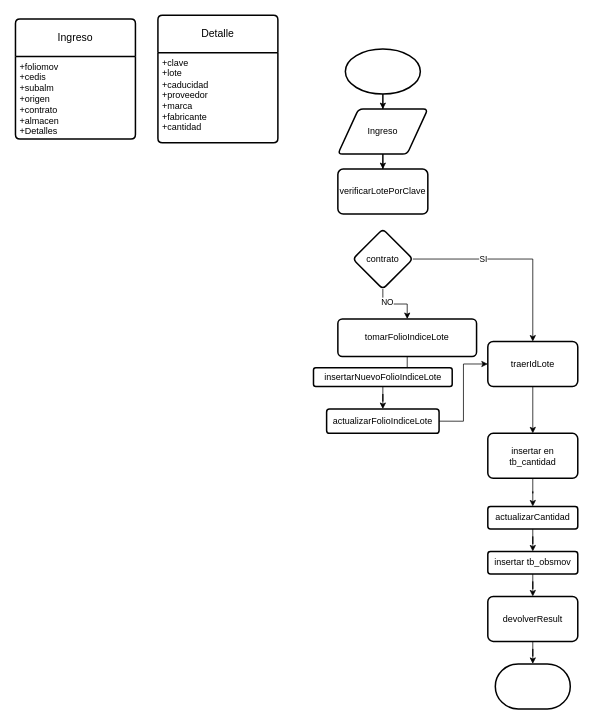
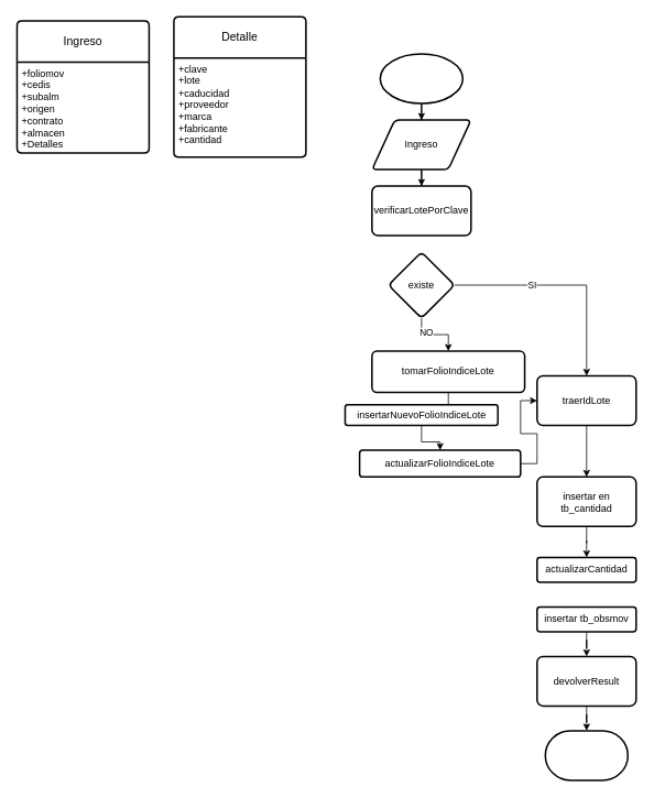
  <mxCell id="0" />
  <mxCell id="1" parent="0" />
  <mxCell id="2" value="" style="edgeStyle=orthogonalEdgeStyle;rounded=0;orthogonalLoop=1;jettySize=auto;html=1;" edge="1" parent="1" source="17" target="8"><mxGeometry relative="1" as="geometry" /></mxCell>
  <mxCell id="3" value="" style="strokeWidth=2;html=1;shape=mxgraph.flowchart.start_1;whiteSpace=wrap;" vertex="1" parent="1"><mxGeometry x="460" y="65" width="100" height="60" as="geometry" /></mxCell>
  <mxCell id="4" value="Ingreso" style="swimlane;childLayout=stackLayout;horizontal=1;startSize=50;horizontalStack=0;rounded=1;fontSize=14;fontStyle=0;strokeWidth=2;resizeParent=0;resizeLast=1;shadow=0;dashed=0;align=center;arcSize=4;whiteSpace=wrap;html=1;" vertex="1" parent="1"><mxGeometry x="20" y="25" width="160" height="160" as="geometry" /></mxCell>
  <mxCell id="5" value="+foliomov&lt;br&gt;+cedis&lt;br&gt;+subalm&lt;div&gt;+origen&lt;/div&gt;&lt;div&gt;+contrato&lt;/div&gt;&lt;div&gt;+almacen&lt;/div&gt;&lt;div&gt;+Detalles&lt;/div&gt;&lt;div&gt;&lt;br&gt;&lt;/div&gt;" style="align=left;strokeColor=none;fillColor=none;spacingLeft=4;spacingRight=4;fontSize=12;verticalAlign=top;resizable=0;rotatable=0;part=1;html=1;whiteSpace=wrap;" vertex="1" parent="4"><mxGeometry y="50" width="160" height="110" as="geometry" /></mxCell>
  <mxCell id="6" value="Detalle" style="swimlane;childLayout=stackLayout;horizontal=1;startSize=50;horizontalStack=0;rounded=1;fontSize=14;fontStyle=0;strokeWidth=2;resizeParent=0;resizeLast=1;shadow=0;dashed=0;align=center;arcSize=4;whiteSpace=wrap;html=1;" vertex="1" parent="1"><mxGeometry x="210" y="20" width="160" height="170" as="geometry" /></mxCell>
  <mxCell id="7" value="+clave&lt;br&gt;+lote&lt;br&gt;+caducidad&lt;div&gt;+proveedor&lt;/div&gt;&lt;div&gt;+marca&lt;/div&gt;&lt;div&gt;+fabricante&lt;/div&gt;&lt;div&gt;+cantidad&lt;/div&gt;" style="align=left;strokeColor=none;fillColor=none;spacingLeft=4;spacingRight=4;fontSize=12;verticalAlign=top;resizable=0;rotatable=0;part=1;html=1;whiteSpace=wrap;" vertex="1" parent="6"><mxGeometry y="50" width="160" height="120" as="geometry" /></mxCell>
  <mxCell id="8" value="verificarLotePorClave" style="whiteSpace=wrap;html=1;strokeWidth=2;rounded=1;arcSize=12;" vertex="1" parent="1"><mxGeometry x="450" y="225" width="120" height="60" as="geometry" /></mxCell>
  <mxCell id="9" value="" style="edgeStyle=orthogonalEdgeStyle;rounded=0;orthogonalLoop=1;jettySize=auto;html=1;" edge="1" parent="1" source="13" target="15"><mxGeometry relative="1" as="geometry" /></mxCell>
  <mxCell id="10" value="SI" style="edgeLabel;html=1;align=center;verticalAlign=middle;resizable=0;points=[];" vertex="1" connectable="0" parent="9"><mxGeometry x="-0.313" y="1" relative="1" as="geometry"><mxPoint as="offset" /></mxGeometry></mxCell>
  <mxCell id="11" value="" style="edgeStyle=orthogonalEdgeStyle;rounded=0;orthogonalLoop=1;jettySize=auto;html=1;" edge="1" parent="1" source="13" target="19"><mxGeometry relative="1" as="geometry" /></mxCell>
  <mxCell id="12" value="NO" style="edgeLabel;html=1;align=center;verticalAlign=middle;resizable=0;points=[];" vertex="1" connectable="0" parent="11"><mxGeometry x="-0.3" y="3" relative="1" as="geometry"><mxPoint as="offset" /></mxGeometry></mxCell>
- <mxCell id="13" value="contrato" style="rhombus;whiteSpace=wrap;html=1;strokeWidth=2;rounded=1;arcSize=12;" vertex="1" parent="1"><mxGeometry x="470" y="305" width="80" height="80" as="geometry" /></mxCell>
+ <mxCell id="13" value="existe" style="rhombus;whiteSpace=wrap;html=1;strokeWidth=2;rounded=1;arcSize=12;" vertex="1" parent="1"><mxGeometry x="470" y="305" width="80" height="80" as="geometry" /></mxCell>
  <mxCell id="14" value="" style="edgeStyle=orthogonalEdgeStyle;rounded=0;orthogonalLoop=1;jettySize=auto;html=1;" edge="1" parent="1" source="15" target="25"><mxGeometry relative="1" as="geometry" /></mxCell>
  <mxCell id="15" value="traerIdLote" style="whiteSpace=wrap;html=1;strokeWidth=2;rounded=1;arcSize=12;" vertex="1" parent="1"><mxGeometry x="650" y="455" width="120" height="60" as="geometry" /></mxCell>
  <mxCell id="16" value="" style="edgeStyle=orthogonalEdgeStyle;rounded=0;orthogonalLoop=1;jettySize=auto;html=1;" edge="1" parent="1" source="3" target="17"><mxGeometry relative="1" as="geometry"><mxPoint x="510" y="115" as="sourcePoint" /><mxPoint x="510" y="225" as="targetPoint" /></mxGeometry></mxCell>
  <mxCell id="17" value="Ingreso" style="shape=parallelogram;html=1;strokeWidth=2;perimeter=parallelogramPerimeter;whiteSpace=wrap;rounded=1;arcSize=12;size=0.23;" vertex="1" parent="1"><mxGeometry x="450" y="145" width="120" height="60" as="geometry" /></mxCell>
  <mxCell id="18" value="" style="edgeStyle=orthogonalEdgeStyle;rounded=0;orthogonalLoop=1;jettySize=auto;html=1;" edge="1" parent="1" source="19" target="21"><mxGeometry relative="1" as="geometry" /></mxCell>
  <mxCell id="19" value="tomarFolioIndiceLote" style="whiteSpace=wrap;html=1;strokeWidth=2;rounded=1;arcSize=12;" vertex="1" parent="1"><mxGeometry x="450" y="425" width="185" height="50" as="geometry" /></mxCell>
  <mxCell id="20" value="" style="edgeStyle=orthogonalEdgeStyle;rounded=0;orthogonalLoop=1;jettySize=auto;html=1;" edge="1" parent="1" source="21" target="23"><mxGeometry relative="1" as="geometry" /></mxCell>
  <mxCell id="21" value="insertarNuevoFolioIndiceLote" style="whiteSpace=wrap;html=1;strokeWidth=2;rounded=1;arcSize=12;" vertex="1" parent="1"><mxGeometry x="417.5" y="490" width="185" height="25" as="geometry" /></mxCell>
  <mxCell id="22" style="edgeStyle=orthogonalEdgeStyle;rounded=0;orthogonalLoop=1;jettySize=auto;html=1;exitX=1;exitY=0.5;exitDx=0;exitDy=0;entryX=0;entryY=0.5;entryDx=0;entryDy=0;" edge="1" parent="1" source="23" target="15"><mxGeometry relative="1" as="geometry" /></mxCell>
- <mxCell id="23" value="actualizarFolioIndiceLote" style="whiteSpace=wrap;html=1;strokeWidth=2;rounded=1;arcSize=12;" vertex="1" parent="1"><mxGeometry x="435" y="545" width="150" height="32.5" as="geometry" /></mxCell>
+ <mxCell id="23" value="actualizarFolioIndiceLote" style="whiteSpace=wrap;html=1;strokeWidth=2;rounded=1;arcSize=12;" vertex="1" parent="1"><mxGeometry x="435" y="545" width="195" height="32.5" as="geometry" /></mxCell>
  <mxCell id="24" value="" style="edgeStyle=orthogonalEdgeStyle;rounded=0;orthogonalLoop=1;jettySize=auto;html=1;" edge="1" parent="1" source="25" target="27"><mxGeometry relative="1" as="geometry" /></mxCell>
  <mxCell id="25" value="insertar en tb_cantidad" style="whiteSpace=wrap;html=1;strokeWidth=2;rounded=1;arcSize=12;" vertex="1" parent="1"><mxGeometry x="650" y="577.5" width="120" height="60" as="geometry" /></mxCell>
- <mxCell id="26" value="" style="edgeStyle=orthogonalEdgeStyle;rounded=0;orthogonalLoop=1;jettySize=auto;html=1;" edge="1" parent="1" source="27" target="29"><mxGeometry relative="1" as="geometry" /></mxCell>
  <mxCell id="27" value="actualizarCantidad" style="whiteSpace=wrap;html=1;strokeWidth=2;rounded=1;arcSize=12;" vertex="1" parent="1"><mxGeometry x="650" y="675" width="120" height="30" as="geometry" /></mxCell>
  <mxCell id="28" value="" style="edgeStyle=orthogonalEdgeStyle;rounded=0;orthogonalLoop=1;jettySize=auto;html=1;" edge="1" parent="1" source="29" target="31"><mxGeometry relative="1" as="geometry" /></mxCell>
  <mxCell id="29" value="insertar tb_obsmov" style="whiteSpace=wrap;html=1;strokeWidth=2;rounded=1;arcSize=12;" vertex="1" parent="1"><mxGeometry x="650" y="735" width="120" height="30" as="geometry" /></mxCell>
  <mxCell id="30" value="" style="edgeStyle=orthogonalEdgeStyle;rounded=0;orthogonalLoop=1;jettySize=auto;html=1;" edge="1" parent="1" source="31" target="32"><mxGeometry relative="1" as="geometry" /></mxCell>
  <mxCell id="31" value="devolverResult" style="whiteSpace=wrap;html=1;strokeWidth=2;rounded=1;arcSize=12;" vertex="1" parent="1"><mxGeometry x="650" y="795" width="120" height="60" as="geometry" /></mxCell>
  <mxCell id="32" value="" style="strokeWidth=2;html=1;shape=mxgraph.flowchart.terminator;whiteSpace=wrap;" vertex="1" parent="1"><mxGeometry x="660" y="885" width="100" height="60" as="geometry" /></mxCell>
